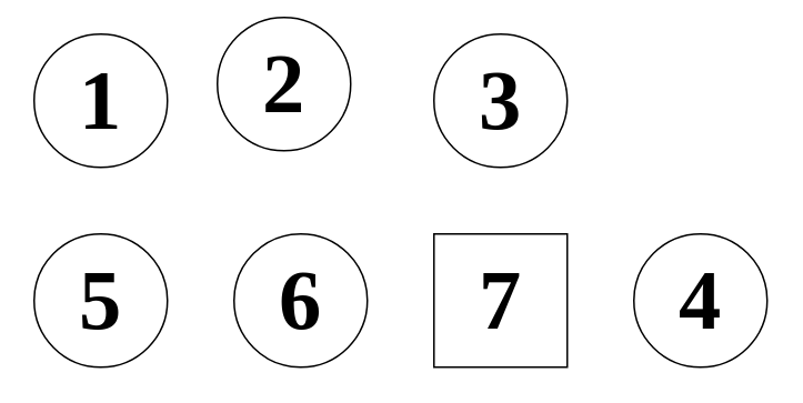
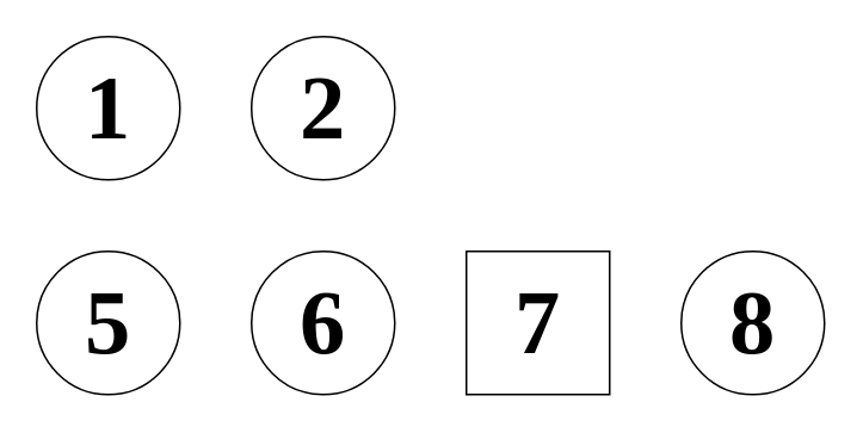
  <mxCell id="0" />
  <mxCell id="1" parent="0" />
  <mxCell id="2" value="1" style="ellipse;whiteSpace=wrap;html=1;aspect=fixed;fontFamily=Tahoma;fontSize=51;fontStyle=1" vertex="1" parent="1"><mxGeometry x="20" y="20" width="80" height="80" as="geometry" /></mxCell>
- <mxCell id="3" value="3" style="ellipse;whiteSpace=wrap;html=1;aspect=fixed;fontFamily=Tahoma;fontSize=51;fontStyle=1" vertex="1" parent="1"><mxGeometry x="260" y="20" width="80" height="80" as="geometry" /></mxCell>
- <mxCell id="4" value="2" style="ellipse;whiteSpace=wrap;html=1;aspect=fixed;fontFamily=Tahoma;fontSize=51;fontStyle=1" vertex="1" parent="1"><mxGeometry x="130" y="10" width="80" height="80" as="geometry" /></mxCell>
+ <mxCell id="4" value="2" style="ellipse;whiteSpace=wrap;html=1;aspect=fixed;fontFamily=Tahoma;fontSize=51;fontStyle=1" vertex="1" parent="1"><mxGeometry x="140" y="20" width="80" height="80" as="geometry" /></mxCell>
  <mxCell id="5" value="6" style="ellipse;whiteSpace=wrap;html=1;aspect=fixed;fontFamily=Tahoma;fontSize=51;fontStyle=1" vertex="1" parent="1"><mxGeometry x="140" y="140" width="80" height="80" as="geometry" /></mxCell>
  <mxCell id="6" value="7" style="whiteSpace=wrap;html=1;aspect=fixed;fontFamily=Tahoma;fontSize=51;fontStyle=1;rounded=0;" vertex="1" parent="1"><mxGeometry x="260" y="140" width="80" height="80" as="geometry" /></mxCell>
- <mxCell id="7" value="4" style="ellipse;whiteSpace=wrap;html=1;aspect=fixed;fontFamily=Tahoma;fontSize=51;fontStyle=1" vertex="1" parent="1"><mxGeometry x="380" y="140" width="80" height="80" as="geometry" /></mxCell>
+ <mxCell id="7" value="8" style="ellipse;whiteSpace=wrap;html=1;aspect=fixed;fontFamily=Tahoma;fontSize=51;fontStyle=1" vertex="1" parent="1"><mxGeometry x="380" y="140" width="80" height="80" as="geometry" /></mxCell>
  <mxCell id="8" value="5" style="ellipse;whiteSpace=wrap;html=1;aspect=fixed;fontFamily=Tahoma;fontSize=51;fontStyle=1" vertex="1" parent="1"><mxGeometry x="20" y="140" width="80" height="80" as="geometry" /></mxCell>
